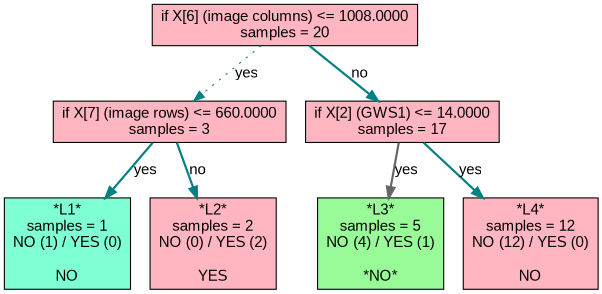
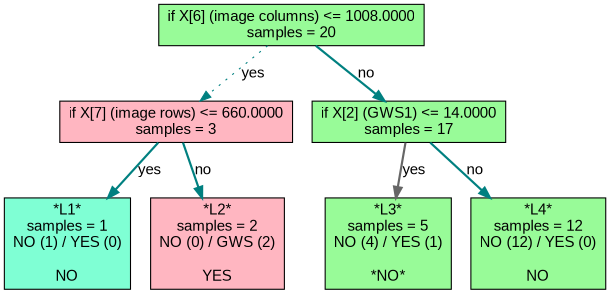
  digraph {
    fontname="Liberation Sans"
    node [fillcolor=palegreen fontname="Liberation Sans" shape=box style=filled]
    edge [color=teal fontname="Liberation Sans" style=bold]
-   n1 [fillcolor=lightpink label="if X[6] (image columns) <= 1008.0000\nsamples = 20"]
+   n1 [label="if X[6] (image columns) <= 1008.0000\nsamples = 20"]
    n2 [fillcolor=lightpink label="if X[7] (image rows) <= 660.0000\nsamples = 3"]
-   n3 [fillcolor=lightpink label="if X[2] (GWS1) <= 14.0000\nsamples = 17"]
+   n3 [label="if X[2] (GWS1) <= 14.0000\nsamples = 17"]
    n4 [fillcolor=aquamarine label="*L1*\nsamples = 1\nNO (1) / YES (0)\n\nNO"]
-   n5 [fillcolor=lightpink label="*L2*\nsamples = 2\nNO (0) / YES (2)\n\nYES"]
+   n5 [fillcolor=lightpink label="*L2*\nsamples = 2\nNO (0) / GWS (2)\n\nYES"]
    n6 [label="*L3*\nsamples = 5\nNO (4) / YES (1)\n\n*NO*"]
-   n7 [fillcolor=lightpink label="*L4*\nsamples = 12\nNO (12) / YES (0)\n\nNO"]
+   n7 [label="*L4*\nsamples = 12\nNO (12) / YES (0)\n\nNO"]
    n1 -> n2 [label=yes style=dotted]
    n1 -> n3 [label=no]
    n2 -> n4 [label=yes]
    n2 -> n5 [label=no]
    n3 -> n6 [color=gray40 label=yes]
-   n3 -> n7 [label=yes]
+   n3 -> n7 [label=no]
  }
